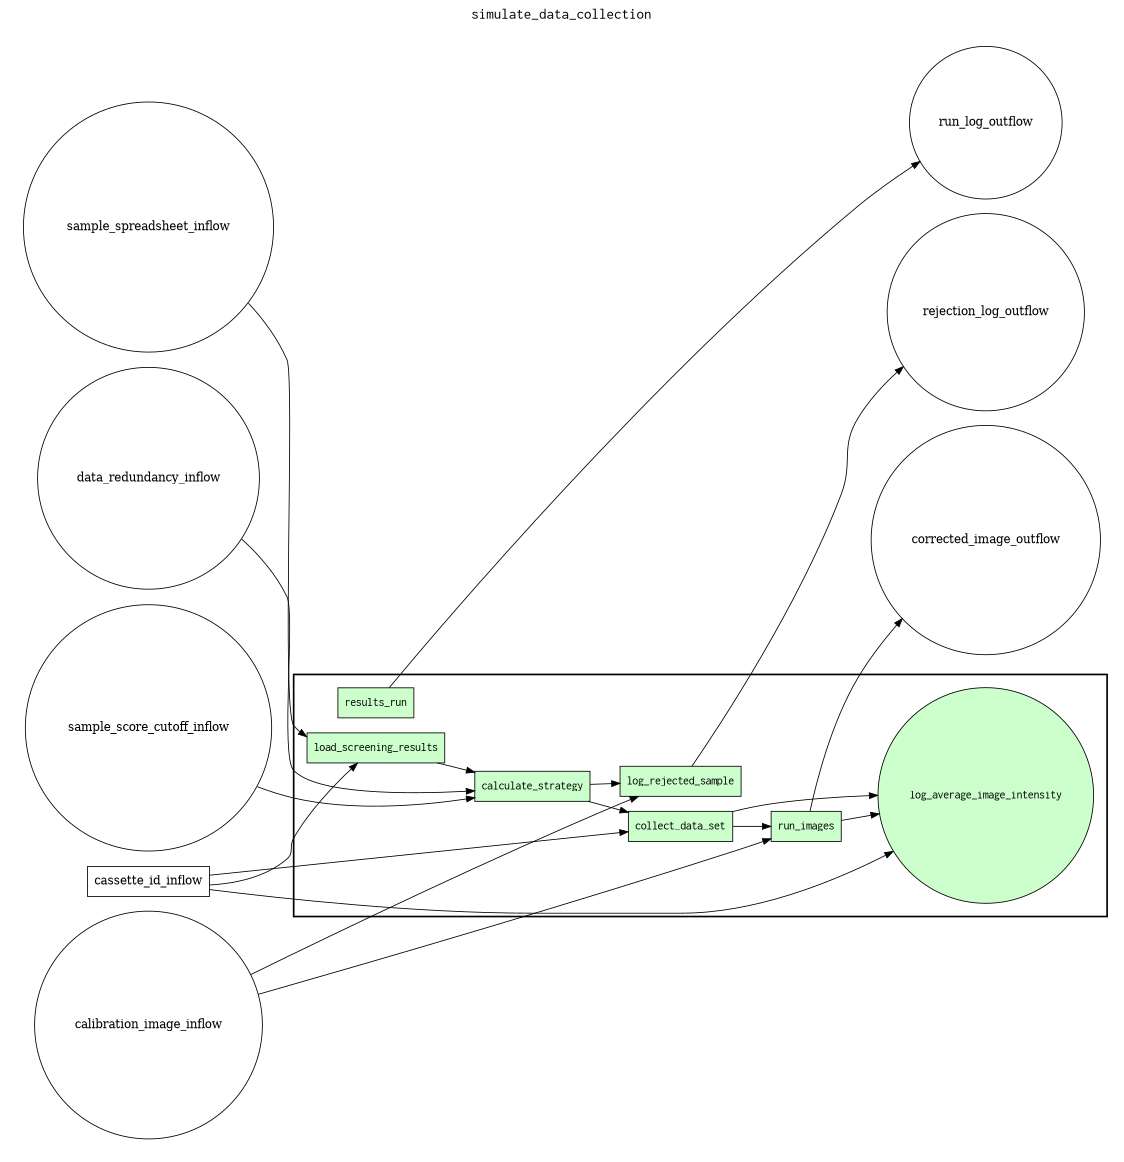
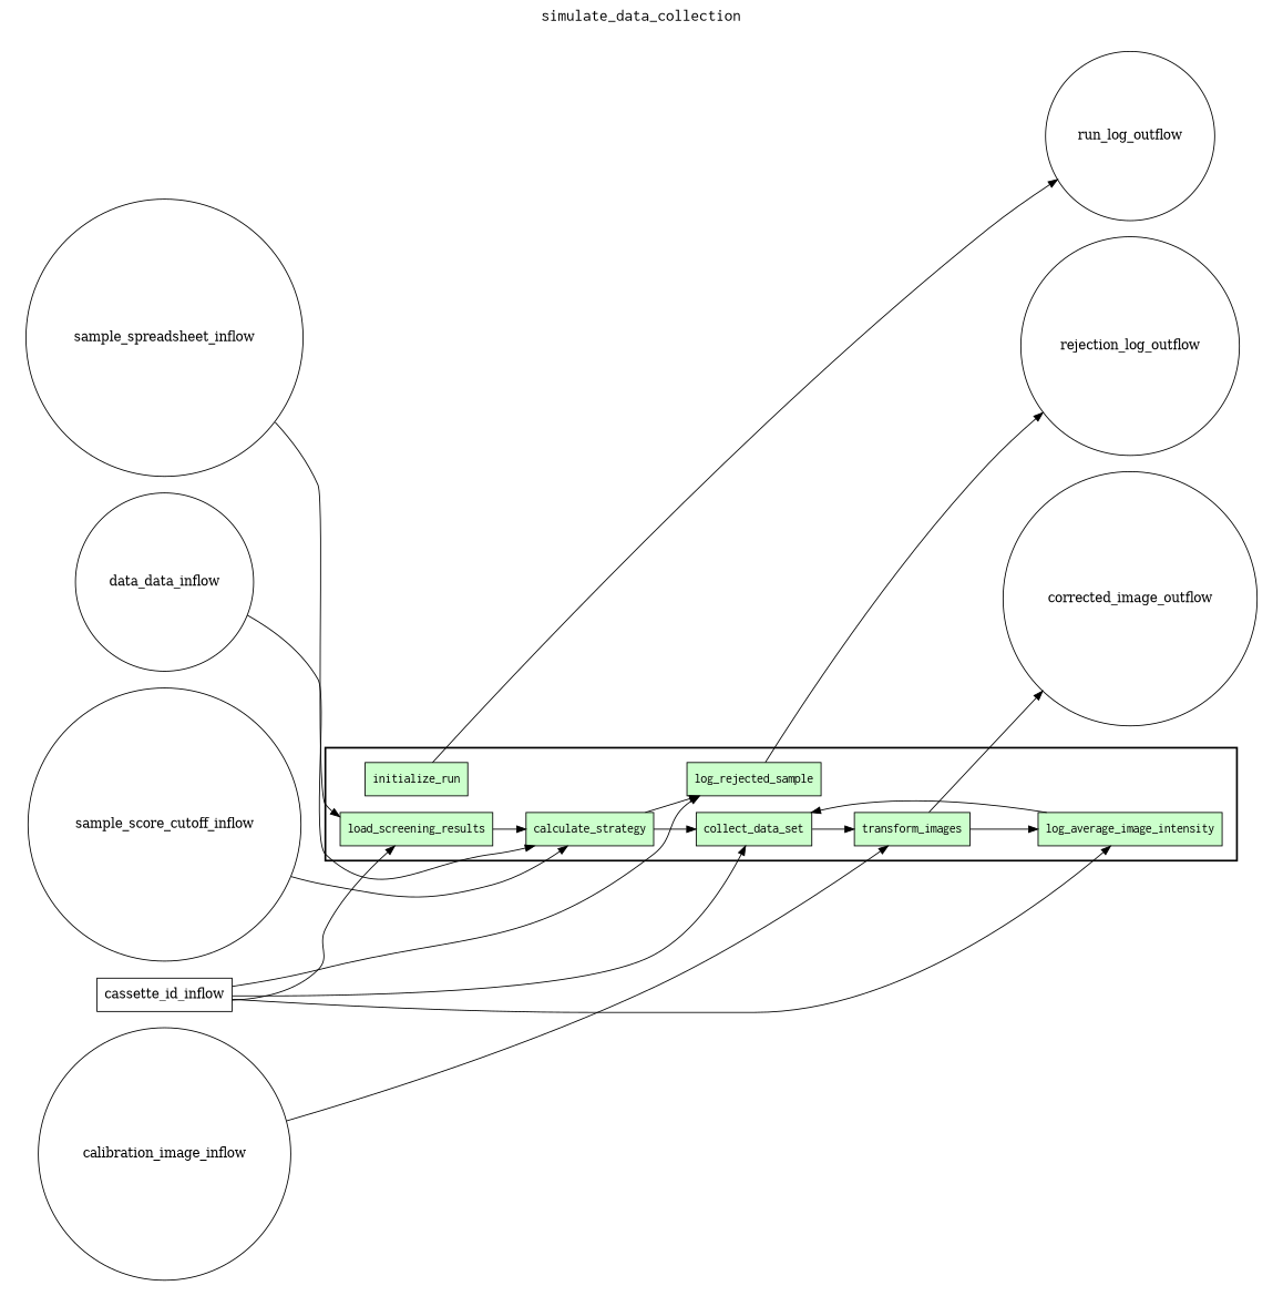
  digraph {
    fontname=Courier
    fontsize=18
    label=simulate_data_collection
    labelloc=t
    rankdir=LR
    node [fillcolor="#FFFFFF" peripheries=1 shape=box]
-   initialize_run [fillcolor="#CCFFCC" fontname=Courier style=filled label=results_run]
+   initialize_run [fillcolor="#CCFFCC" fontname=Courier style=filled]
    load_screening_results [fillcolor="#CCFFCC" fontname=Courier style=filled]
    calculate_strategy [fillcolor="#CCFFCC" fontname=Courier style=filled]
    log_rejected_sample [fillcolor="#CCFFCC" fontname=Courier style=filled]
    collect_data_set [fillcolor="#CCFFCC" fontname=Courier style=filled]
-   transform_images [fillcolor="#CCFFCC" fontname=Courier style=filled label=run_images]
-   log_average_image_intensity [fillcolor="#CCFFCC" fontname=Courier shape=circle style=filled]
+   transform_images [fillcolor="#CCFFCC" fontname=Courier style=filled]
+   log_average_image_intensity [fillcolor="#CCFFCC" fontname=Courier style=filled]
    sample_spreadsheet_inflow [shape=circle width=0.2]
    calibration_image_inflow [shape=circle width=0.2]
    sample_score_cutoff_inflow [shape=circle width=0.2]
-   data_redundancy_inflow [shape=circle width=0.2]
+   data_redundancy_inflow [shape=circle width=0.2 label=data_data_inflow]
    cassette_id_inflow [width=0.2]
    rejection_log_outflow [shape=circle width=0.2]
    run_log_outflow [shape=circle width=0.2]
    corrected_image_outflow [shape=circle width=0.2]
    subgraph cluster_1 {
      color=black
      label=""
      penwidth=2
      subgraph cluster_2 {
        color=white
        label=""
        penwidth=2
        initialize_run
        load_screening_results
        calculate_strategy
        log_rejected_sample
        collect_data_set
        transform_images
        log_average_image_intensity
      }
    }
    subgraph cluster_3 {
      color=white
      label=""
      penwidth=2
      subgraph cluster_4 {
        color=white
        label=""
        penwidth=2
        sample_spreadsheet_inflow
        calibration_image_inflow
        sample_score_cutoff_inflow
        data_redundancy_inflow
        cassette_id_inflow
      }
    }
    subgraph cluster_5 {
      color=white
      label=""
      penwidth=2
      subgraph cluster_6 {
        color=white
        label=""
        penwidth=2
        rejection_log_outflow
        run_log_outflow
        corrected_image_outflow
      }
    }
    initialize_run -> run_log_outflow
    load_screening_results -> calculate_strategy
    calculate_strategy -> log_rejected_sample
    calculate_strategy -> collect_data_set
    log_rejected_sample -> rejection_log_outflow
    collect_data_set -> transform_images
-   collect_data_set -> log_average_image_intensity
+   log_average_image_intensity -> collect_data_set
    transform_images -> log_average_image_intensity
    transform_images -> corrected_image_outflow
    sample_spreadsheet_inflow -> load_screening_results
    calibration_image_inflow -> transform_images
    sample_score_cutoff_inflow -> calculate_strategy
    data_redundancy_inflow -> calculate_strategy
    cassette_id_inflow -> load_screening_results
-   calibration_image_inflow -> log_rejected_sample
+   cassette_id_inflow -> log_rejected_sample
    cassette_id_inflow -> collect_data_set
    cassette_id_inflow -> log_average_image_intensity
  }
